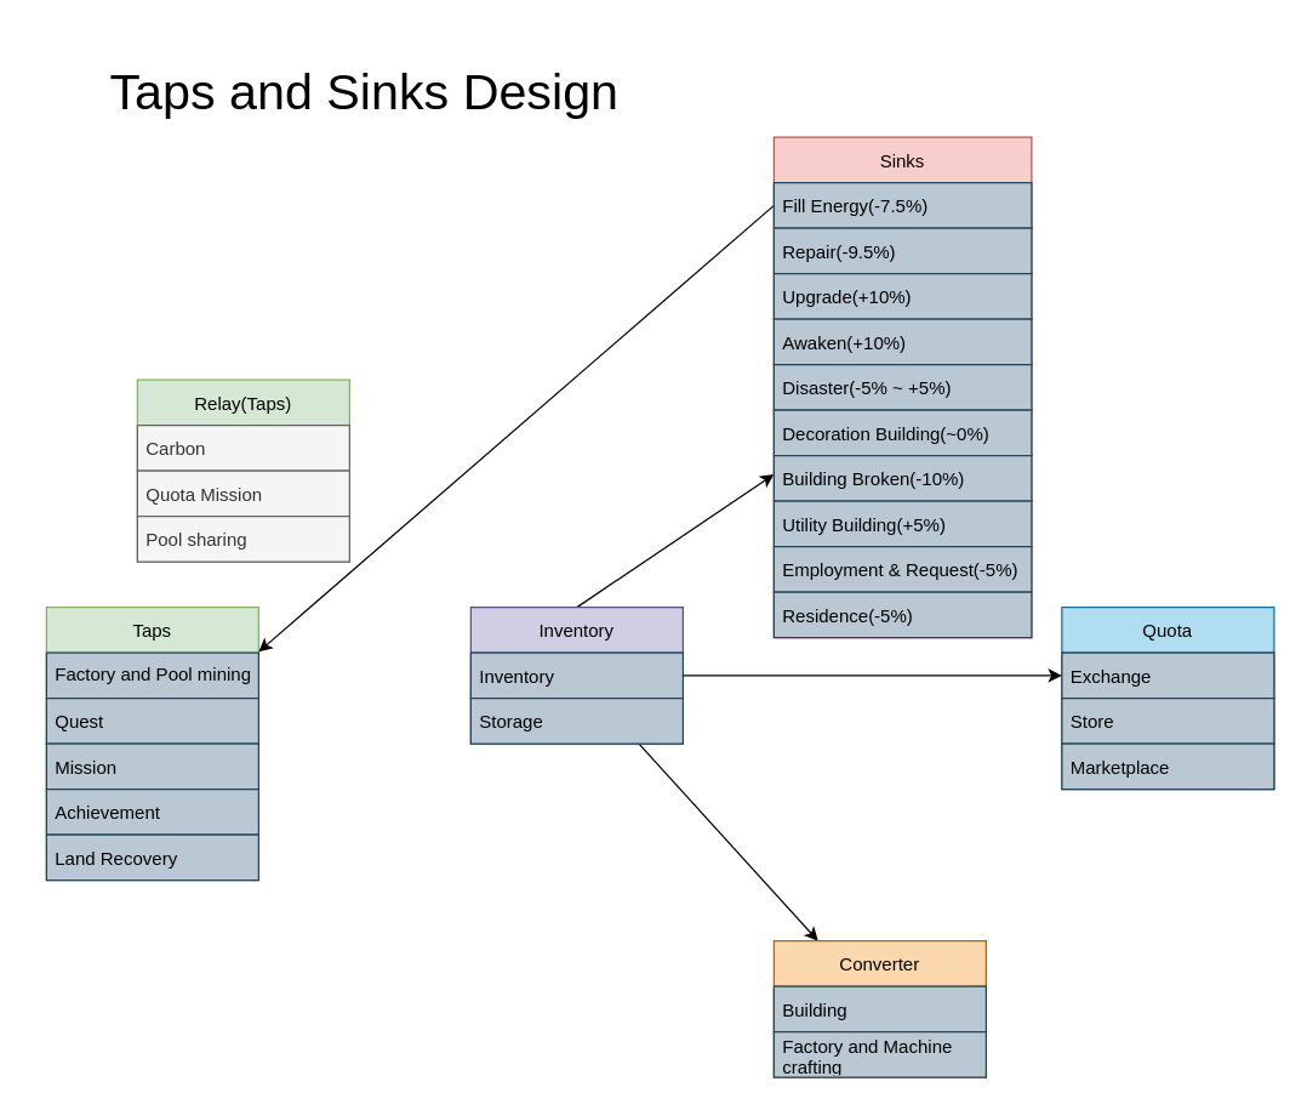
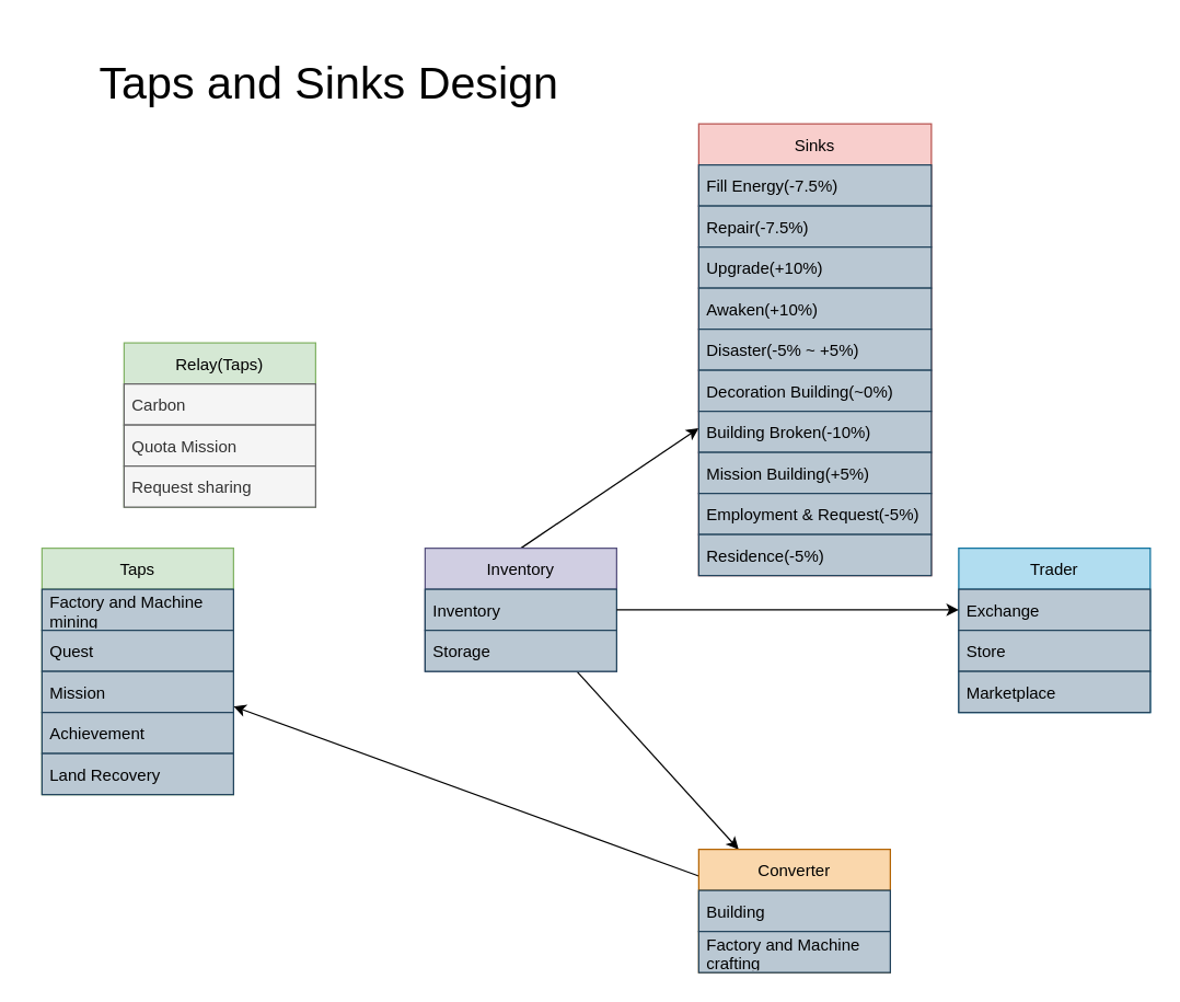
  <mxCell id="0" />
  <mxCell id="1" parent="0" />
  <mxCell id="2" value="Taps" style="swimlane;fontStyle=0;childLayout=stackLayout;horizontal=1;startSize=30;horizontalStack=0;resizeParent=1;resizeParentMax=0;resizeLast=0;collapsible=1;marginBottom=0;fillColor=#d5e8d4;strokeColor=#82b366;" vertex="1" parent="1"><mxGeometry x="30" y="400" width="140" height="180" as="geometry" /></mxCell>
- <mxCell id="3" value="Factory and Pool mining" style="text;strokeColor=#23445d;fillColor=#bac8d3;align=left;verticalAlign=middle;spacingLeft=4;spacingRight=4;overflow=hidden;points=[[0,0.5],[1,0.5]];portConstraint=eastwest;rotatable=0;whiteSpace=wrap;" vertex="1" parent="2"><mxGeometry y="30" width="140" height="30" as="geometry" /></mxCell>
+ <mxCell id="3" value="Factory and Machine mining" style="text;strokeColor=#23445d;fillColor=#bac8d3;align=left;verticalAlign=middle;spacingLeft=4;spacingRight=4;overflow=hidden;points=[[0,0.5],[1,0.5]];portConstraint=eastwest;rotatable=0;whiteSpace=wrap;" vertex="1" parent="2"><mxGeometry y="30" width="140" height="30" as="geometry" /></mxCell>
  <mxCell id="4" value="Quest" style="text;strokeColor=#23445d;fillColor=#bac8d3;align=left;verticalAlign=middle;spacingLeft=4;spacingRight=4;overflow=hidden;points=[[0,0.5],[1,0.5]];portConstraint=eastwest;rotatable=0;" vertex="1" parent="2"><mxGeometry y="60" width="140" height="30" as="geometry" /></mxCell>
  <mxCell id="5" value="Mission" style="text;strokeColor=#23445d;fillColor=#bac8d3;align=left;verticalAlign=middle;spacingLeft=4;spacingRight=4;overflow=hidden;points=[[0,0.5],[1,0.5]];portConstraint=eastwest;rotatable=0;" vertex="1" parent="2"><mxGeometry y="90" width="140" height="30" as="geometry" /></mxCell>
  <mxCell id="6" value="Achievement" style="text;strokeColor=#23445d;fillColor=#bac8d3;align=left;verticalAlign=middle;spacingLeft=4;spacingRight=4;overflow=hidden;points=[[0,0.5],[1,0.5]];portConstraint=eastwest;rotatable=0;" vertex="1" parent="2"><mxGeometry y="120" width="140" height="30" as="geometry" /></mxCell>
  <mxCell id="7" value="Land Recovery" style="text;strokeColor=#23445d;fillColor=#bac8d3;align=left;verticalAlign=middle;spacingLeft=4;spacingRight=4;overflow=hidden;points=[[0,0.5],[1,0.5]];portConstraint=eastwest;rotatable=0;" vertex="1" parent="2"><mxGeometry y="150" width="140" height="30" as="geometry" /></mxCell>
  <mxCell id="8" style="rounded=0;orthogonalLoop=1;jettySize=auto;html=1;startArrow=none;startFill=0;" edge="1" parent="1" source="10" target="26"><mxGeometry relative="1" as="geometry" /></mxCell>
  <mxCell id="9" style="edgeStyle=none;rounded=0;orthogonalLoop=1;jettySize=auto;html=1;exitX=0.5;exitY=0;exitDx=0;exitDy=0;startArrow=none;startFill=0;" edge="1" parent="1" source="10" target="14"><mxGeometry relative="1" as="geometry" /></mxCell>
  <mxCell id="10" value="Inventory" style="swimlane;fontStyle=0;childLayout=stackLayout;horizontal=1;startSize=30;horizontalStack=0;resizeParent=1;resizeParentMax=0;resizeLast=0;collapsible=1;marginBottom=0;fillColor=#d0cee2;strokeColor=#56517e;" vertex="1" parent="1"><mxGeometry x="310" y="400" width="140" height="90" as="geometry" /></mxCell>
  <mxCell id="11" value="Inventory" style="text;strokeColor=#23445d;fillColor=#bac8d3;align=left;verticalAlign=middle;spacingLeft=4;spacingRight=4;overflow=hidden;points=[[0,0.5],[1,0.5]];portConstraint=eastwest;rotatable=0;" vertex="1" parent="10"><mxGeometry y="30" width="140" height="30" as="geometry" /></mxCell>
  <mxCell id="12" value="Storage" style="text;strokeColor=#23445d;fillColor=#bac8d3;align=left;verticalAlign=middle;spacingLeft=4;spacingRight=4;overflow=hidden;points=[[0,0.5],[1,0.5]];portConstraint=eastwest;rotatable=0;" vertex="1" parent="10"><mxGeometry y="60" width="140" height="30" as="geometry" /></mxCell>
- <mxCell id="13" style="rounded=0;orthogonalLoop=1;jettySize=auto;html=1;exitX=0;exitY=0.5;exitDx=0;exitDy=0;startArrow=none;startFill=0;" edge="1" parent="1" source="15" target="2"><mxGeometry relative="1" as="geometry" /></mxCell>
  <mxCell id="14" value="Sinks" style="swimlane;fontStyle=0;childLayout=stackLayout;horizontal=1;startSize=30;horizontalStack=0;resizeParent=1;resizeParentMax=0;resizeLast=0;collapsible=1;marginBottom=0;fillColor=#f8cecc;strokeColor=#b85450;" vertex="1" parent="1"><mxGeometry x="510" y="90" width="170" height="330" as="geometry" /></mxCell>
  <mxCell id="15" value="Fill Energy(-7.5%)" style="text;align=left;verticalAlign=middle;spacingLeft=4;spacingRight=4;overflow=hidden;points=[[0,0.5],[1,0.5]];portConstraint=eastwest;rotatable=0;fillColor=#bac8d3;strokeColor=#23445d;" vertex="1" parent="14"><mxGeometry y="30" width="170" height="30" as="geometry" /></mxCell>
- <mxCell id="16" value="Repair(-9.5%)" style="text;align=left;verticalAlign=middle;spacingLeft=4;spacingRight=4;overflow=hidden;points=[[0,0.5],[1,0.5]];portConstraint=eastwest;rotatable=0;fillColor=#bac8d3;strokeColor=#23445d;" vertex="1" parent="14"><mxGeometry y="60" width="170" height="30" as="geometry" /></mxCell>
+ <mxCell id="16" value="Repair(-7.5%)" style="text;align=left;verticalAlign=middle;spacingLeft=4;spacingRight=4;overflow=hidden;points=[[0,0.5],[1,0.5]];portConstraint=eastwest;rotatable=0;fillColor=#bac8d3;strokeColor=#23445d;" vertex="1" parent="14"><mxGeometry y="60" width="170" height="30" as="geometry" /></mxCell>
  <mxCell id="17" value="Upgrade(+10%)" style="text;align=left;verticalAlign=middle;spacingLeft=4;spacingRight=4;overflow=hidden;points=[[0,0.5],[1,0.5]];portConstraint=eastwest;rotatable=0;fillColor=#bac8d3;strokeColor=#23445d;" vertex="1" parent="14"><mxGeometry y="90" width="170" height="30" as="geometry" /></mxCell>
  <mxCell id="18" value="Awaken(+10%)" style="text;align=left;verticalAlign=middle;spacingLeft=4;spacingRight=4;overflow=hidden;points=[[0,0.5],[1,0.5]];portConstraint=eastwest;rotatable=0;fillColor=#bac8d3;strokeColor=#23445d;" vertex="1" parent="14"><mxGeometry y="120" width="170" height="30" as="geometry" /></mxCell>
  <mxCell id="19" value="Disaster(-5% ~ +5%)" style="text;align=left;verticalAlign=middle;spacingLeft=4;spacingRight=4;overflow=hidden;points=[[0,0.5],[1,0.5]];portConstraint=eastwest;rotatable=0;fillColor=#bac8d3;strokeColor=#23445d;" vertex="1" parent="14"><mxGeometry y="150" width="170" height="30" as="geometry" /></mxCell>
  <mxCell id="20" value="Decoration Building(~0%)" style="text;align=left;verticalAlign=middle;spacingLeft=4;spacingRight=4;overflow=hidden;points=[[0,0.5],[1,0.5]];portConstraint=eastwest;rotatable=0;fillColor=#bac8d3;strokeColor=#23445d;" vertex="1" parent="14"><mxGeometry y="180" width="170" height="30" as="geometry" /></mxCell>
  <mxCell id="21" value="Building Broken(-10%)" style="text;align=left;verticalAlign=middle;spacingLeft=4;spacingRight=4;overflow=hidden;points=[[0,0.5],[1,0.5]];portConstraint=eastwest;rotatable=0;fillColor=#bac8d3;strokeColor=#23445d;" vertex="1" parent="14"><mxGeometry y="210" width="170" height="30" as="geometry" /></mxCell>
- <mxCell id="22" value="Utility Building(+5%)" style="text;align=left;verticalAlign=middle;spacingLeft=4;spacingRight=4;overflow=hidden;points=[[0,0.5],[1,0.5]];portConstraint=eastwest;rotatable=0;fillColor=#bac8d3;strokeColor=#23445d;" vertex="1" parent="14"><mxGeometry y="240" width="170" height="30" as="geometry" /></mxCell>
+ <mxCell id="22" value="Mission Building(+5%)" style="text;align=left;verticalAlign=middle;spacingLeft=4;spacingRight=4;overflow=hidden;points=[[0,0.5],[1,0.5]];portConstraint=eastwest;rotatable=0;fillColor=#bac8d3;strokeColor=#23445d;" vertex="1" parent="14"><mxGeometry y="240" width="170" height="30" as="geometry" /></mxCell>
  <mxCell id="23" value="Employment &amp; Request(-5%)" style="text;align=left;verticalAlign=middle;spacingLeft=4;spacingRight=4;overflow=hidden;points=[[0,0.5],[1,0.5]];portConstraint=eastwest;rotatable=0;fontStyle=0;fillColor=#bac8d3;strokeColor=#23445d;" vertex="1" parent="14"><mxGeometry y="270" width="170" height="30" as="geometry" /></mxCell>
  <mxCell id="24" value="Residence(-5%)" style="text;align=left;verticalAlign=middle;spacingLeft=4;spacingRight=4;overflow=hidden;points=[[0,0.5],[1,0.5]];portConstraint=eastwest;rotatable=0;fontStyle=0;fillColor=#bac8d3;strokeColor=#23445d;" vertex="1" parent="14"><mxGeometry y="300" width="170" height="30" as="geometry" /></mxCell>
+ <mxCell id="25" style="rounded=0;orthogonalLoop=1;jettySize=auto;html=1;startArrow=none;startFill=0;" edge="1" parent="1" source="26" target="2"><mxGeometry relative="1" as="geometry" /></mxCell>
  <mxCell id="26" value="Converter" style="swimlane;fontStyle=0;childLayout=stackLayout;horizontal=1;startSize=30;horizontalStack=0;resizeParent=1;resizeParentMax=0;resizeLast=0;collapsible=1;marginBottom=0;fillColor=#fad7ac;strokeColor=#b46504;" vertex="1" parent="1"><mxGeometry x="510" y="620" width="140" height="90" as="geometry" /></mxCell>
  <mxCell id="27" value="Building" style="text;strokeColor=#23445d;fillColor=#bac8d3;align=left;verticalAlign=middle;spacingLeft=4;spacingRight=4;overflow=hidden;points=[[0,0.5],[1,0.5]];portConstraint=eastwest;rotatable=0;" vertex="1" parent="26"><mxGeometry y="30" width="140" height="30" as="geometry" /></mxCell>
  <mxCell id="28" value="Factory and Machine crafting" style="text;strokeColor=#23445d;fillColor=#bac8d3;align=left;verticalAlign=middle;spacingLeft=4;spacingRight=4;overflow=hidden;points=[[0,0.5],[1,0.5]];portConstraint=eastwest;rotatable=0;whiteSpace=wrap;" vertex="1" parent="26"><mxGeometry y="60" width="140" height="30" as="geometry" /></mxCell>
- <mxCell id="29" value="Quota" style="swimlane;fontStyle=0;childLayout=stackLayout;horizontal=1;startSize=30;horizontalStack=0;resizeParent=1;resizeParentMax=0;resizeLast=0;collapsible=1;marginBottom=0;fillColor=#b1ddf0;strokeColor=#10739e;" vertex="1" parent="1"><mxGeometry x="700" y="400" width="140" height="120" as="geometry" /></mxCell>
+ <mxCell id="29" value="Trader" style="swimlane;fontStyle=0;childLayout=stackLayout;horizontal=1;startSize=30;horizontalStack=0;resizeParent=1;resizeParentMax=0;resizeLast=0;collapsible=1;marginBottom=0;fillColor=#b1ddf0;strokeColor=#10739e;" vertex="1" parent="1"><mxGeometry x="700" y="400" width="140" height="120" as="geometry" /></mxCell>
  <mxCell id="30" value="Exchange" style="text;strokeColor=#23445d;fillColor=#bac8d3;align=left;verticalAlign=middle;spacingLeft=4;spacingRight=4;overflow=hidden;points=[[0,0.5],[1,0.5]];portConstraint=eastwest;rotatable=0;" vertex="1" parent="29"><mxGeometry y="30" width="140" height="30" as="geometry" /></mxCell>
  <mxCell id="31" value="Store" style="text;strokeColor=#23445d;fillColor=#bac8d3;align=left;verticalAlign=middle;spacingLeft=4;spacingRight=4;overflow=hidden;points=[[0,0.5],[1,0.5]];portConstraint=eastwest;rotatable=0;" vertex="1" parent="29"><mxGeometry y="60" width="140" height="30" as="geometry" /></mxCell>
  <mxCell id="32" value="Marketplace" style="text;strokeColor=#23445d;fillColor=#bac8d3;align=left;verticalAlign=middle;spacingLeft=4;spacingRight=4;overflow=hidden;points=[[0,0.5],[1,0.5]];portConstraint=eastwest;rotatable=0;" vertex="1" parent="29"><mxGeometry y="90" width="140" height="30" as="geometry" /></mxCell>
  <mxCell id="33" style="edgeStyle=orthogonalEdgeStyle;curved=1;rounded=0;orthogonalLoop=1;jettySize=auto;html=1;exitX=1;exitY=0.5;exitDx=0;exitDy=0;entryX=0;entryY=0.5;entryDx=0;entryDy=0;startArrow=none;startFill=0;" edge="1" parent="1" source="11" target="30"><mxGeometry relative="1" as="geometry" /></mxCell>
  <mxCell id="34" value="Relay(Taps)" style="swimlane;fontStyle=0;childLayout=stackLayout;horizontal=1;startSize=30;horizontalStack=0;resizeParent=1;resizeParentMax=0;resizeLast=0;collapsible=1;marginBottom=0;fillColor=#d5e8d4;strokeColor=#82b366;" vertex="1" parent="1"><mxGeometry x="90" y="250" width="140" height="120" as="geometry" /></mxCell>
  <mxCell id="35" value="Carbon" style="text;strokeColor=#666666;fillColor=#f5f5f5;align=left;verticalAlign=middle;spacingLeft=4;spacingRight=4;overflow=hidden;points=[[0,0.5],[1,0.5]];portConstraint=eastwest;rotatable=0;fontColor=#333333;" vertex="1" parent="34"><mxGeometry y="30" width="140" height="30" as="geometry" /></mxCell>
  <mxCell id="36" value="Quota Mission" style="text;strokeColor=#666666;fillColor=#f5f5f5;align=left;verticalAlign=middle;spacingLeft=4;spacingRight=4;overflow=hidden;points=[[0,0.5],[1,0.5]];portConstraint=eastwest;rotatable=0;fontColor=#333333;" vertex="1" parent="34"><mxGeometry y="60" width="140" height="30" as="geometry" /></mxCell>
- <mxCell id="37" value="Pool sharing" style="text;strokeColor=#666666;fillColor=#f5f5f5;align=left;verticalAlign=middle;spacingLeft=4;spacingRight=4;overflow=hidden;points=[[0,0.5],[1,0.5]];portConstraint=eastwest;rotatable=0;fontColor=#333333;" vertex="1" parent="34"><mxGeometry y="90" width="140" height="30" as="geometry" /></mxCell>
+ <mxCell id="37" value="Request sharing" style="text;strokeColor=#666666;fillColor=#f5f5f5;align=left;verticalAlign=middle;spacingLeft=4;spacingRight=4;overflow=hidden;points=[[0,0.5],[1,0.5]];portConstraint=eastwest;rotatable=0;fontColor=#333333;" vertex="1" parent="34"><mxGeometry y="90" width="140" height="30" as="geometry" /></mxCell>
  <mxCell id="38" value="&lt;font style=&quot;font-size: 33px;&quot;&gt;Taps and Sinks Design&lt;/font&gt;" style="text;html=1;strokeColor=none;fillColor=none;align=center;verticalAlign=middle;whiteSpace=wrap;rounded=0;" vertex="1" parent="1"><mxGeometry x="20" y="20" width="440" height="80" as="geometry" /></mxCell>
